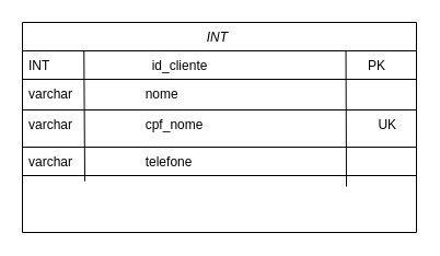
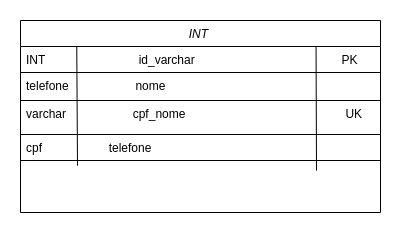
  <mxCell id="0" />
  <mxCell id="1" parent="0" />
  <mxCell id="2" value="INT " style="swimlane;fontStyle=2;align=center;verticalAlign=top;childLayout=stackLayout;horizontal=1;startSize=26;horizontalStack=0;resizeParent=1;resizeLast=0;collapsible=1;marginBottom=0;rounded=0;shadow=0;strokeWidth=1;" parent="1" vertex="1"><mxGeometry x="20" y="20" width="360" height="192" as="geometry"><mxRectangle x="230" y="140" width="160" height="26" as="alternateBounds" /></mxGeometry></mxCell>
  <mxCell id="3" value="" style="endArrow=none;html=1;rounded=0;entryX=0.225;entryY=0.126;entryDx=0;entryDy=0;entryPerimeter=0;exitX=0.228;exitY=1.092;exitDx=0;exitDy=0;exitPerimeter=0;" edge="1" parent="2"><mxGeometry width="50" height="50" relative="1" as="geometry"><mxPoint x="57" y="145.112" as="sourcePoint" /><mxPoint x="56.25" y="25.996" as="targetPoint" /></mxGeometry></mxCell>
- <mxCell id="4" value="INT                            id_cliente                                            PK" style="text;align=left;verticalAlign=top;spacingLeft=4;spacingRight=4;overflow=hidden;rotatable=0;points=[[0,0.5],[1,0.5]];portConstraint=eastwest;" parent="2" vertex="1"><mxGeometry y="26" width="360" height="26" as="geometry" /></mxCell>
- <mxCell id="5" value="varchar                    nome" style="text;align=left;verticalAlign=top;spacingLeft=4;spacingRight=4;overflow=hidden;rotatable=0;points=[[0,0.5],[1,0.5]];portConstraint=eastwest;rounded=0;shadow=0;html=0;perimeterSpacing=1;strokeColor=default;" parent="2" vertex="1"><mxGeometry y="52" width="360" height="28" as="geometry" /></mxCell>
+ <mxCell id="4" value="INT                            id_varchar                                            PK" style="text;align=left;verticalAlign=top;spacingLeft=4;spacingRight=4;overflow=hidden;rotatable=0;points=[[0,0.5],[1,0.5]];portConstraint=eastwest;" parent="2" vertex="1"><mxGeometry y="26" width="360" height="26" as="geometry" /></mxCell>
+ <mxCell id="5" value="telefone                    nome" style="text;align=left;verticalAlign=top;spacingLeft=4;spacingRight=4;overflow=hidden;rotatable=0;points=[[0,0.5],[1,0.5]];portConstraint=eastwest;rounded=0;shadow=0;html=0;perimeterSpacing=1;strokeColor=default;" parent="2" vertex="1"><mxGeometry y="52" width="360" height="28" as="geometry" /></mxCell>
  <mxCell id="6" value="varchar                    cpf_nome                                                UK" style="text;align=left;verticalAlign=top;spacingLeft=4;spacingRight=4;overflow=hidden;rotatable=0;points=[[0,0.5],[1,0.5]];portConstraint=eastwest;rounded=0;shadow=0;html=0;strokeColor=default;" parent="2" vertex="1"><mxGeometry y="80" width="360" height="34" as="geometry" /></mxCell>
- <mxCell id="7" value="varchar                    telefone" style="text;align=left;verticalAlign=top;spacingLeft=4;spacingRight=4;overflow=hidden;rotatable=0;points=[[0,0.5],[1,0.5]];portConstraint=eastwest;strokeColor=default;" parent="2" vertex="1"><mxGeometry y="114" width="360" height="26" as="geometry" /></mxCell>
+ <mxCell id="7" value="cpf                    telefone" style="text;align=left;verticalAlign=top;spacingLeft=4;spacingRight=4;overflow=hidden;rotatable=0;points=[[0,0.5],[1,0.5]];portConstraint=eastwest;strokeColor=default;" parent="2" vertex="1"><mxGeometry y="114" width="360" height="26" as="geometry" /></mxCell>
  <mxCell id="8" style="text;align=left;verticalAlign=top;spacingLeft=4;spacingRight=4;overflow=hidden;rotatable=0;points=[[0,0.5],[1,0.5]];portConstraint=eastwest;" vertex="1" parent="2"><mxGeometry y="140" width="360" height="26" as="geometry" /></mxCell>
  <mxCell id="9" value="" style="endArrow=none;html=1;rounded=0;entryX=0.821;entryY=-0.018;entryDx=0;entryDy=0;entryPerimeter=0;" edge="1" parent="2" target="4"><mxGeometry width="50" height="50" relative="1" as="geometry"><mxPoint x="296" y="150" as="sourcePoint" /><mxPoint x="220" y="110" as="targetPoint" /></mxGeometry></mxCell>
